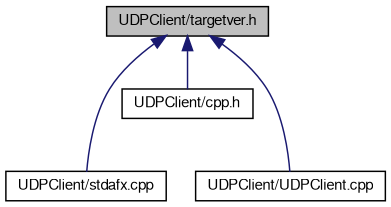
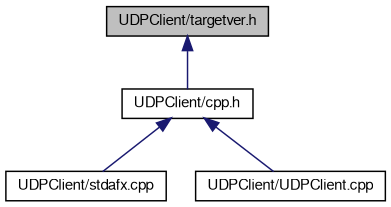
  digraph {
    node [color=black fontname=FreeSans fontsize=10 shape=record]
    edge [color=midnightblue dir=back fontname=FreeSans fontsize=10 labelfontname=FreeSans labelfontsize=10 style=solid]
    n1 [fillcolor=grey75 fontcolor=black height=0.2 label="UDPClient/targetver.h" style=filled width=0.4]
    n2 [height=0.2 label="UDPClient/cpp.h" width=0.4]
    n3 [height=0.2 label="UDPClient/stdafx.cpp" width=0.4]
    n4 [height=0.2 label="UDPClient/UDPClient.cpp" width=0.4]
    n1 -> n2
-   n1 -> n3
-   n1 -> n4
+   n2 -> n3
+   n2 -> n4
  }
